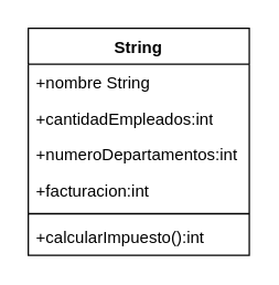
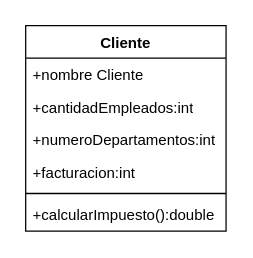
  <mxCell id="0" />
  <mxCell id="1" parent="0" />
- <mxCell id="2" value="String" style="swimlane;fontStyle=1;align=center;verticalAlign=top;childLayout=stackLayout;horizontal=1;startSize=26;horizontalStack=0;resizeParent=1;resizeParentMax=0;resizeLast=0;collapsible=1;marginBottom=0;whiteSpace=wrap;html=1;" vertex="1" parent="1"><mxGeometry x="20" y="20" width="160" height="164" as="geometry" /></mxCell>
- <mxCell id="3" value="+nombre String" style="text;strokeColor=none;fillColor=none;align=left;verticalAlign=top;spacingLeft=4;spacingRight=4;overflow=hidden;rotatable=0;points=[[0,0.5],[1,0.5]];portConstraint=eastwest;whiteSpace=wrap;html=1;" vertex="1" parent="2"><mxGeometry y="26" width="160" height="26" as="geometry" /></mxCell>
+ <mxCell id="2" value="Cliente" style="swimlane;fontStyle=1;align=center;verticalAlign=top;childLayout=stackLayout;horizontal=1;startSize=26;horizontalStack=0;resizeParent=1;resizeParentMax=0;resizeLast=0;collapsible=1;marginBottom=0;whiteSpace=wrap;html=1;" vertex="1" parent="1"><mxGeometry x="20" y="20" width="160" height="164" as="geometry" /></mxCell>
+ <mxCell id="3" value="+nombre Cliente" style="text;strokeColor=none;fillColor=none;align=left;verticalAlign=top;spacingLeft=4;spacingRight=4;overflow=hidden;rotatable=0;points=[[0,0.5],[1,0.5]];portConstraint=eastwest;whiteSpace=wrap;html=1;" vertex="1" parent="2"><mxGeometry y="26" width="160" height="26" as="geometry" /></mxCell>
  <mxCell id="4" value="+cantidadEmpleados:int" style="text;strokeColor=none;fillColor=none;align=left;verticalAlign=top;spacingLeft=4;spacingRight=4;overflow=hidden;rotatable=0;points=[[0,0.5],[1,0.5]];portConstraint=eastwest;whiteSpace=wrap;html=1;" vertex="1" parent="2"><mxGeometry y="52" width="160" height="26" as="geometry" /></mxCell>
  <mxCell id="5" value="+numeroDepartamentos:int" style="text;strokeColor=none;fillColor=none;align=left;verticalAlign=top;spacingLeft=4;spacingRight=4;overflow=hidden;rotatable=0;points=[[0,0.5],[1,0.5]];portConstraint=eastwest;whiteSpace=wrap;html=1;" vertex="1" parent="2"><mxGeometry y="78" width="160" height="26" as="geometry" /></mxCell>
  <mxCell id="6" value="+facturacion:int" style="text;strokeColor=none;fillColor=none;align=left;verticalAlign=top;spacingLeft=4;spacingRight=4;overflow=hidden;rotatable=0;points=[[0,0.5],[1,0.5]];portConstraint=eastwest;whiteSpace=wrap;html=1;" vertex="1" parent="2"><mxGeometry y="104" width="160" height="26" as="geometry" /></mxCell>
  <mxCell id="7" value="" style="line;strokeWidth=1;fillColor=none;align=left;verticalAlign=middle;spacingTop=-1;spacingLeft=3;spacingRight=3;rotatable=0;labelPosition=right;points=[];portConstraint=eastwest;strokeColor=inherit;" vertex="1" parent="2"><mxGeometry y="130" width="160" height="8" as="geometry" /></mxCell>
- <mxCell id="8" value="+calcularImpuesto():int" style="text;strokeColor=none;fillColor=none;align=left;verticalAlign=top;spacingLeft=4;spacingRight=4;overflow=hidden;rotatable=0;points=[[0,0.5],[1,0.5]];portConstraint=eastwest;whiteSpace=wrap;html=1;" vertex="1" parent="2"><mxGeometry y="138" width="160" height="26" as="geometry" /></mxCell>
+ <mxCell id="8" value="+calcularImpuesto():double" style="text;strokeColor=none;fillColor=none;align=left;verticalAlign=top;spacingLeft=4;spacingRight=4;overflow=hidden;rotatable=0;points=[[0,0.5],[1,0.5]];portConstraint=eastwest;whiteSpace=wrap;html=1;" vertex="1" parent="2"><mxGeometry y="138" width="160" height="26" as="geometry" /></mxCell>
